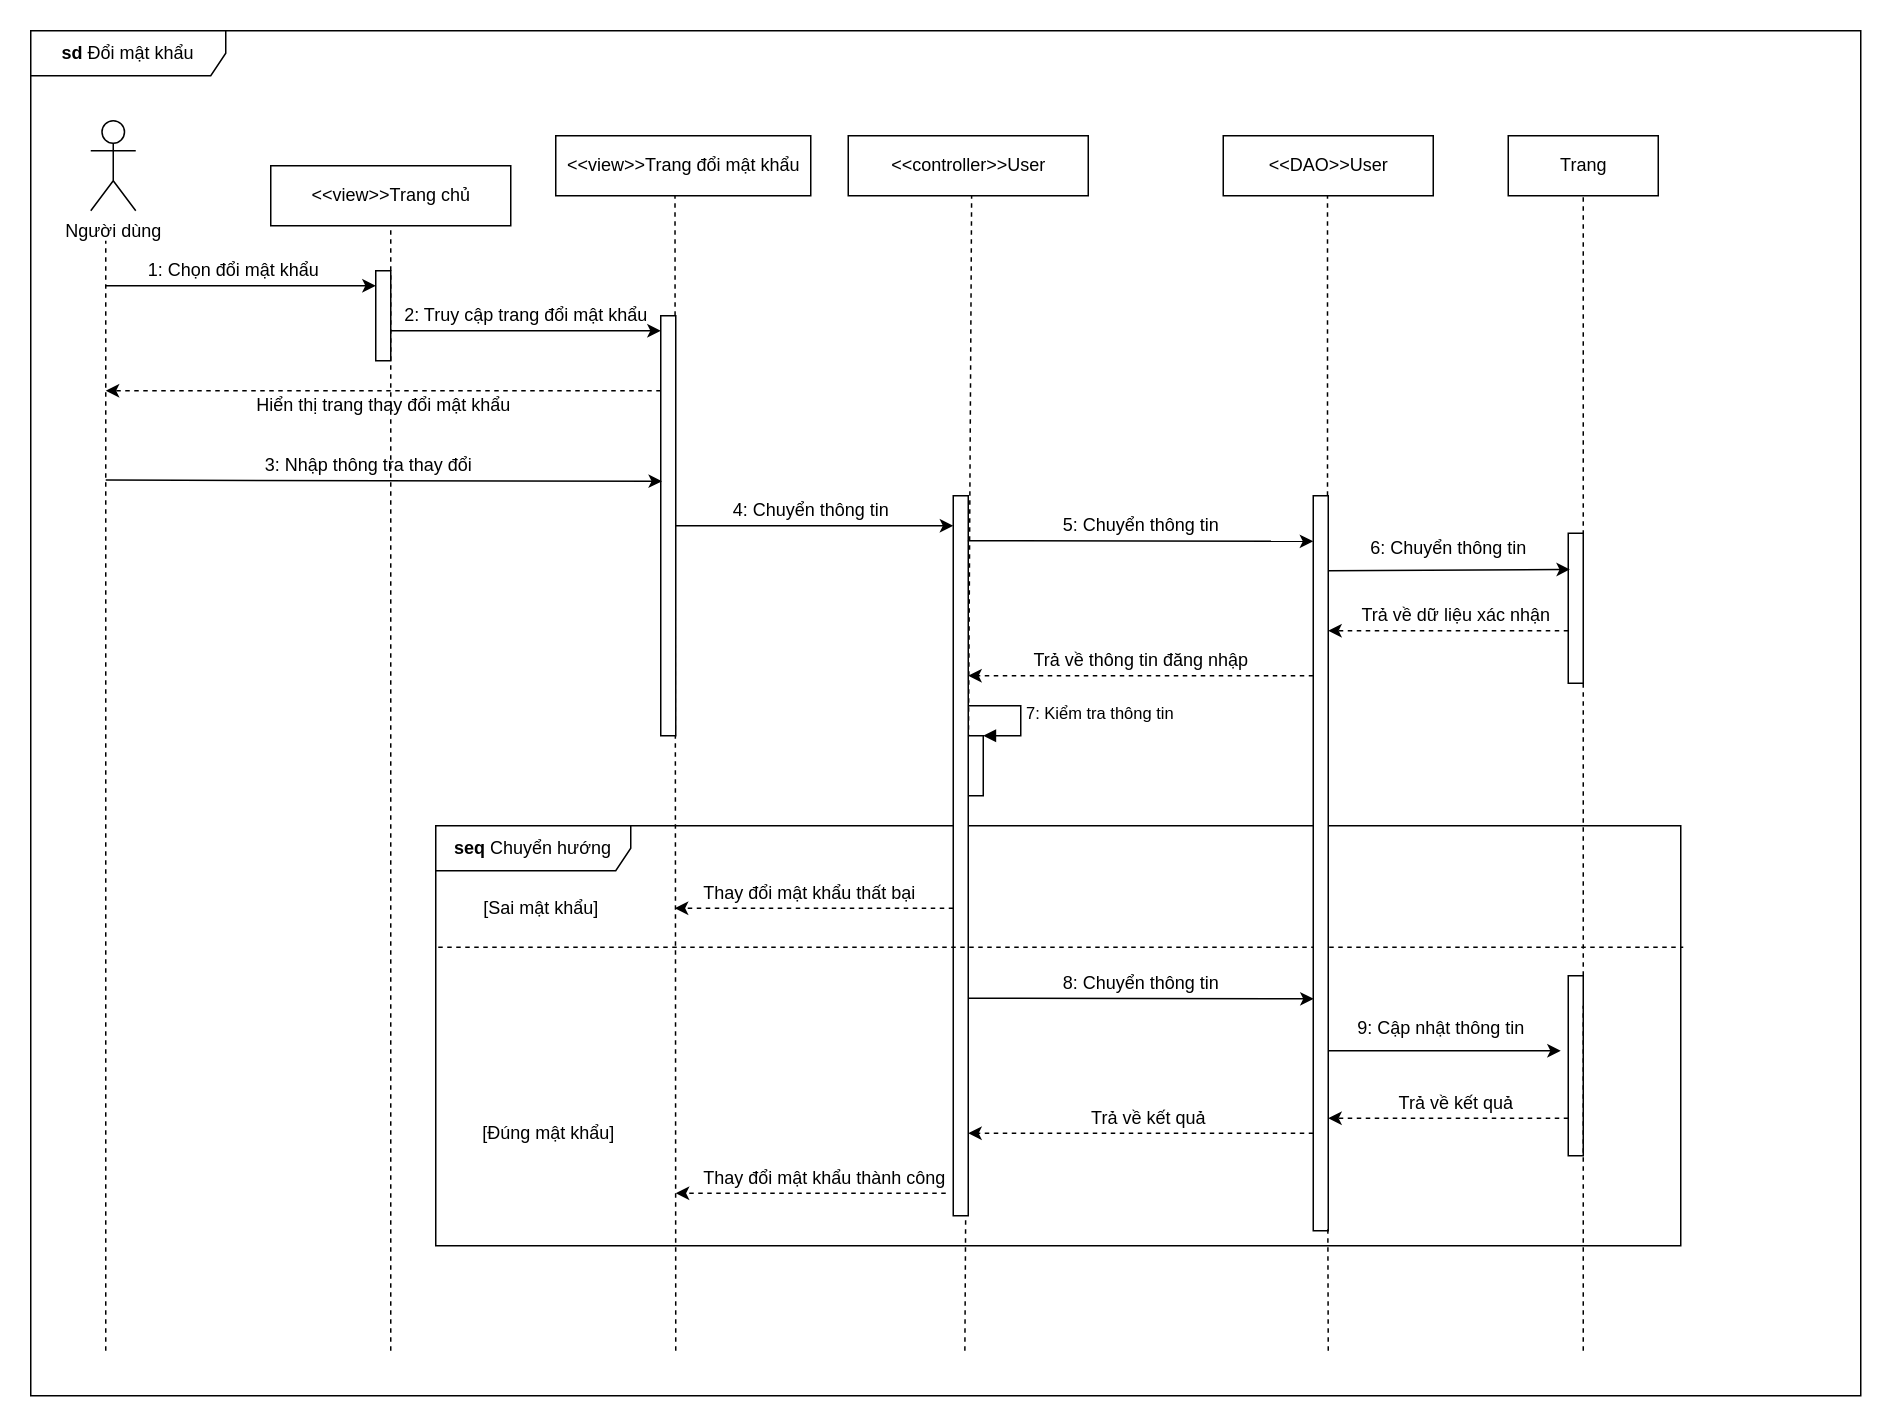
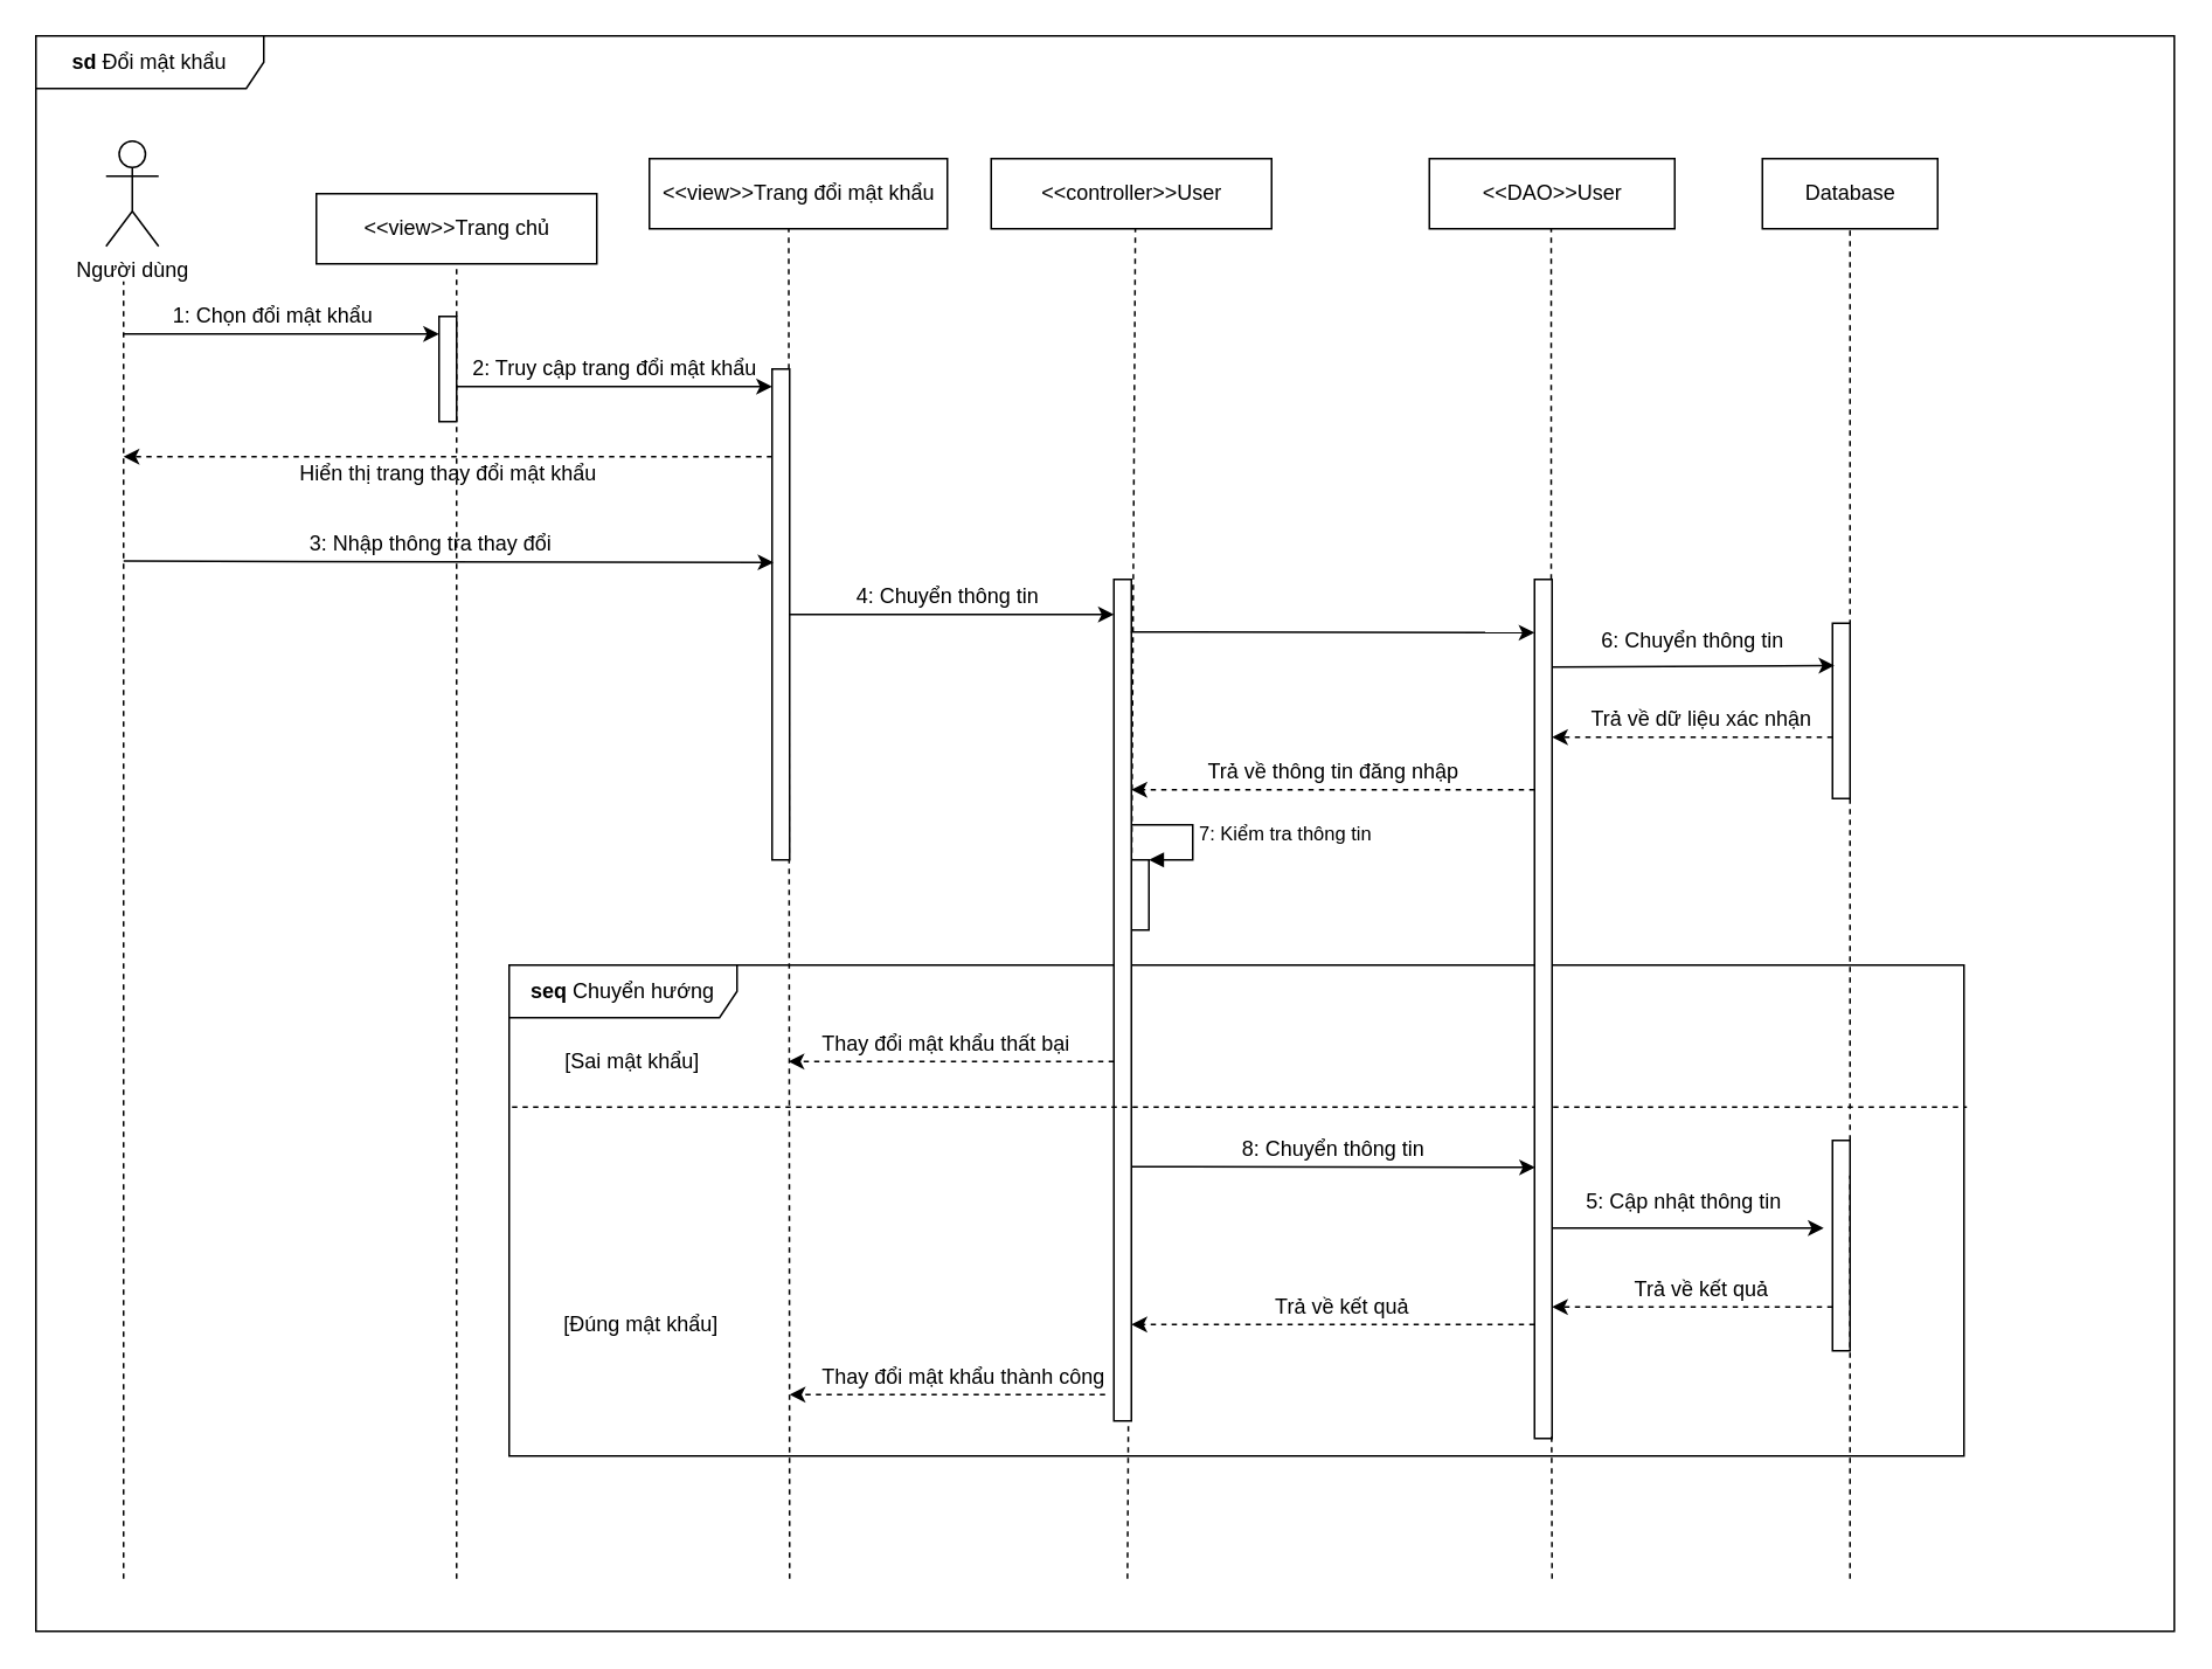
  <mxCell id="0" />
  <mxCell id="1" parent="0" />
  <mxCell id="2" value="&lt;b&gt;seq &lt;/b&gt;Chuyển hướng" style="shape=umlFrame;whiteSpace=wrap;html=1;width=130;height=30;" parent="1" vertex="1"><mxGeometry x="290" y="550" width="830" height="280" as="geometry" /></mxCell>
  <mxCell id="3" value="&lt;b&gt;sd &lt;/b&gt;Đổi mật khẩu" style="shape=umlFrame;whiteSpace=wrap;html=1;width=130;height=30;" parent="1" vertex="1"><mxGeometry x="20" y="20" width="1220" height="910" as="geometry" /></mxCell>
  <mxCell id="4" value="Người dùng" style="shape=umlActor;verticalLabelPosition=bottom;verticalAlign=top;html=1;outlineConnect=0;" parent="1" vertex="1"><mxGeometry x="60" y="80" width="30" height="60" as="geometry" /></mxCell>
  <mxCell id="5" value="&amp;lt;&amp;lt;view&amp;gt;&amp;gt;Trang chủ" style="html=1;" parent="1" vertex="1"><mxGeometry x="180" y="110" width="160" height="40" as="geometry" /></mxCell>
  <mxCell id="6" value="&amp;lt;&amp;lt;controller&amp;gt;&amp;gt;User" style="html=1;" parent="1" vertex="1"><mxGeometry x="565" y="90" width="160" height="40" as="geometry" /></mxCell>
  <mxCell id="7" value="&amp;lt;&amp;lt;DAO&amp;gt;&amp;gt;User" style="html=1;" parent="1" vertex="1"><mxGeometry x="815" y="90" width="140" height="40" as="geometry" /></mxCell>
- <mxCell id="8" value="Trang" style="html=1;" parent="1" vertex="1"><mxGeometry x="1005" y="90" width="100" height="40" as="geometry" /></mxCell>
+ <mxCell id="8" value="Database" style="html=1;" parent="1" vertex="1"><mxGeometry x="1005" y="90" width="100" height="40" as="geometry" /></mxCell>
  <mxCell id="9" value="" style="endArrow=none;dashed=1;html=1;rounded=0;" parent="1" edge="1"><mxGeometry width="50" height="50" relative="1" as="geometry"><mxPoint x="70" y="900" as="sourcePoint" /><mxPoint x="70" y="160" as="targetPoint" /></mxGeometry></mxCell>
  <mxCell id="10" value="" style="endArrow=classic;html=1;rounded=0;" parent="1" edge="1"><mxGeometry width="50" height="50" relative="1" as="geometry"><mxPoint x="70" y="190" as="sourcePoint" /><mxPoint x="250" y="190" as="targetPoint" /></mxGeometry></mxCell>
  <mxCell id="11" value="" style="endArrow=none;dashed=1;html=1;rounded=0;entryX=0.5;entryY=1;entryDx=0;entryDy=0;" parent="1" target="5" edge="1"><mxGeometry width="50" height="50" relative="1" as="geometry"><mxPoint x="260" y="900" as="sourcePoint" /><mxPoint x="300" y="180" as="targetPoint" /></mxGeometry></mxCell>
  <mxCell id="12" value="1: Chọn đổi mật khẩu" style="text;html=1;align=center;verticalAlign=middle;resizable=0;points=[];autosize=1;strokeColor=none;fillColor=none;" parent="1" vertex="1"><mxGeometry x="85" y="165" width="140" height="30" as="geometry" /></mxCell>
  <mxCell id="13" value="" style="html=1;points=[];perimeter=orthogonalPerimeter;" parent="1" vertex="1"><mxGeometry x="250" y="180" width="10" height="60" as="geometry" /></mxCell>
  <mxCell id="14" value="" style="endArrow=classic;html=1;rounded=0;" parent="1" edge="1"><mxGeometry width="50" height="50" relative="1" as="geometry"><mxPoint x="260" y="220" as="sourcePoint" /><mxPoint x="440" y="220" as="targetPoint" /></mxGeometry></mxCell>
  <mxCell id="15" value="" style="endArrow=none;dashed=1;html=1;rounded=0;entryX=0.5;entryY=1;entryDx=0;entryDy=0;" parent="1" edge="1"><mxGeometry width="50" height="50" relative="1" as="geometry"><mxPoint x="642.75" y="900" as="sourcePoint" /><mxPoint x="647.25" y="130" as="targetPoint" /></mxGeometry></mxCell>
  <mxCell id="16" value="2: Truy cập trang đổi mật khẩu" style="text;html=1;align=center;verticalAlign=middle;resizable=0;points=[];autosize=1;strokeColor=none;fillColor=none;" parent="1" vertex="1"><mxGeometry x="255" y="195" width="190" height="30" as="geometry" /></mxCell>
  <mxCell id="17" value="" style="endArrow=none;dashed=1;html=1;rounded=0;entryX=0.5;entryY=1;entryDx=0;entryDy=0;startArrow=none;" parent="1" source="38" edge="1"><mxGeometry width="50" height="50" relative="1" as="geometry"><mxPoint x="884.5" y="620" as="sourcePoint" /><mxPoint x="884.5" y="130" as="targetPoint" /></mxGeometry></mxCell>
  <mxCell id="18" value="" style="endArrow=none;dashed=1;html=1;rounded=0;entryX=0.5;entryY=1;entryDx=0;entryDy=0;startArrow=none;" parent="1" source="47" target="8" edge="1"><mxGeometry width="50" height="50" relative="1" as="geometry"><mxPoint x="1055" y="900" as="sourcePoint" /><mxPoint x="1105" y="250" as="targetPoint" /></mxGeometry></mxCell>
  <mxCell id="19" value="" style="endArrow=classic;html=1;rounded=0;dashed=1;" parent="1" edge="1"><mxGeometry width="50" height="50" relative="1" as="geometry"><mxPoint x="1045" y="420" as="sourcePoint" /><mxPoint x="885" y="420" as="targetPoint" /></mxGeometry></mxCell>
  <mxCell id="20" value="" style="endArrow=classic;html=1;rounded=0;dashed=1;" parent="1" edge="1"><mxGeometry width="50" height="50" relative="1" as="geometry"><mxPoint x="875" y="450" as="sourcePoint" /><mxPoint x="645" y="450" as="targetPoint" /></mxGeometry></mxCell>
  <mxCell id="21" value="Trả về thông tin đăng nhập" style="text;html=1;align=center;verticalAlign=middle;resizable=0;points=[];autosize=1;strokeColor=none;fillColor=none;" parent="1" vertex="1"><mxGeometry x="675" y="425" width="170" height="30" as="geometry" /></mxCell>
  <mxCell id="22" value="" style="html=1;points=[];perimeter=orthogonalPerimeter;" parent="1" vertex="1"><mxGeometry x="645" y="490" width="10" height="40" as="geometry" /></mxCell>
  <mxCell id="23" value="7: Kiểm tra thông tin" style="edgeStyle=orthogonalEdgeStyle;html=1;align=left;spacingLeft=2;endArrow=block;rounded=0;entryX=1;entryY=0;" parent="1" target="22" edge="1"><mxGeometry relative="1" as="geometry"><mxPoint x="645" y="470" as="sourcePoint" /><Array as="points"><mxPoint x="680" y="470" /></Array></mxGeometry></mxCell>
  <mxCell id="24" value="" style="html=1;points=[];perimeter=orthogonalPerimeter;" parent="1" vertex="1"><mxGeometry x="635" y="330" width="10" height="480" as="geometry" /></mxCell>
  <mxCell id="25" value="" style="html=1;points=[];perimeter=orthogonalPerimeter;" parent="1" vertex="1"><mxGeometry x="1045" y="355" width="10" height="100" as="geometry" /></mxCell>
  <mxCell id="26" value="&amp;lt;&amp;lt;view&amp;gt;&amp;gt;Trang đổi mật khẩu" style="html=1;" parent="1" vertex="1"><mxGeometry x="370" y="90" width="170" height="40" as="geometry" /></mxCell>
  <mxCell id="27" value="" style="endArrow=none;dashed=1;html=1;rounded=0;entryX=0.5;entryY=1;entryDx=0;entryDy=0;" parent="1" edge="1"><mxGeometry width="50" height="50" relative="1" as="geometry"><mxPoint x="450" y="900" as="sourcePoint" /><mxPoint x="449.5" y="130" as="targetPoint" /></mxGeometry></mxCell>
  <mxCell id="28" value="" style="endArrow=none;dashed=1;html=1;rounded=0;exitX=0.002;exitY=0.289;exitDx=0;exitDy=0;exitPerimeter=0;entryX=1.002;entryY=0.289;entryDx=0;entryDy=0;entryPerimeter=0;" parent="1" source="2" target="2" edge="1"><mxGeometry width="50" height="50" relative="1" as="geometry"><mxPoint x="200" y="560" as="sourcePoint" /><mxPoint x="660" y="820" as="targetPoint" /></mxGeometry></mxCell>
  <mxCell id="29" value="[Đúng mật khẩu]" style="text;html=1;align=center;verticalAlign=middle;resizable=0;points=[];autosize=1;strokeColor=none;fillColor=none;" parent="1" vertex="1"><mxGeometry x="310" y="740" width="110" height="30" as="geometry" /></mxCell>
  <mxCell id="30" value="[Sai mật khẩu]" style="text;html=1;align=center;verticalAlign=middle;resizable=0;points=[];autosize=1;strokeColor=none;fillColor=none;" parent="1" vertex="1"><mxGeometry x="310" y="590" width="100" height="30" as="geometry" /></mxCell>
  <mxCell id="31" value="" style="html=1;points=[];perimeter=orthogonalPerimeter;" parent="1" vertex="1"><mxGeometry x="440" y="210" width="10" height="280" as="geometry" /></mxCell>
  <mxCell id="32" value="" style="endArrow=classic;html=1;rounded=0;dashed=1;" parent="1" edge="1"><mxGeometry width="50" height="50" relative="1" as="geometry"><mxPoint x="440" y="260" as="sourcePoint" /><mxPoint x="70" y="260" as="targetPoint" /></mxGeometry></mxCell>
  <mxCell id="33" value="Hiển thị trang thay đổi mật khẩu" style="text;html=1;align=center;verticalAlign=middle;resizable=0;points=[];autosize=1;strokeColor=none;fillColor=none;" parent="1" vertex="1"><mxGeometry x="160" y="255" width="190" height="30" as="geometry" /></mxCell>
  <mxCell id="34" value="" style="endArrow=classic;html=1;rounded=0;entryX=0.083;entryY=0.394;entryDx=0;entryDy=0;entryPerimeter=0;" parent="1" target="31" edge="1"><mxGeometry width="50" height="50" relative="1" as="geometry"><mxPoint x="70" y="319.57" as="sourcePoint" /><mxPoint x="250" y="319.57" as="targetPoint" /></mxGeometry></mxCell>
  <mxCell id="35" value="3: Nhập thông tra thay đổi" style="text;html=1;align=center;verticalAlign=middle;resizable=0;points=[];autosize=1;strokeColor=none;fillColor=none;" parent="1" vertex="1"><mxGeometry x="165" y="295" width="160" height="30" as="geometry" /></mxCell>
  <mxCell id="36" value="" style="endArrow=classic;html=1;rounded=0;" parent="1" target="24" edge="1"><mxGeometry width="50" height="50" relative="1" as="geometry"><mxPoint x="450" y="350" as="sourcePoint" /><mxPoint x="620" y="350.43" as="targetPoint" /></mxGeometry></mxCell>
  <mxCell id="37" value="4: Chuyển thông tin" style="text;html=1;align=center;verticalAlign=middle;resizable=0;points=[];autosize=1;strokeColor=none;fillColor=none;" parent="1" vertex="1"><mxGeometry x="475" y="325" width="130" height="30" as="geometry" /></mxCell>
  <mxCell id="38" value="" style="html=1;points=[];perimeter=orthogonalPerimeter;" parent="1" vertex="1"><mxGeometry x="875" y="330" width="10" height="490" as="geometry" /></mxCell>
  <mxCell id="39" value="" style="endArrow=none;dashed=1;html=1;rounded=0;entryX=0.973;entryY=0.993;entryDx=0;entryDy=0;entryPerimeter=0;" parent="1" target="38" edge="1"><mxGeometry width="50" height="50" relative="1" as="geometry"><mxPoint x="885" y="900" as="sourcePoint" /><mxPoint x="884.5" y="130" as="targetPoint" /></mxGeometry></mxCell>
  <mxCell id="40" value="" style="endArrow=classic;html=1;rounded=0;entryX=0.03;entryY=0.19;entryDx=0;entryDy=0;entryPerimeter=0;" parent="1" edge="1"><mxGeometry width="50" height="50" relative="1" as="geometry"><mxPoint x="644.7" y="360" as="sourcePoint" /><mxPoint x="875" y="360.4" as="targetPoint" /></mxGeometry></mxCell>
- <mxCell id="41" value="5: Chuyển thông tin" style="text;html=1;align=center;verticalAlign=middle;resizable=0;points=[];autosize=1;strokeColor=none;fillColor=none;" parent="1" vertex="1"><mxGeometry x="695" y="335" width="130" height="30" as="geometry" /></mxCell>
  <mxCell id="42" value="" style="endArrow=classic;html=1;rounded=0;entryX=0.114;entryY=0.241;entryDx=0;entryDy=0;entryPerimeter=0;" parent="1" target="25" edge="1"><mxGeometry width="50" height="50" relative="1" as="geometry"><mxPoint x="885" y="380" as="sourcePoint" /><mxPoint x="1115.3" y="380.4" as="targetPoint" /></mxGeometry></mxCell>
  <mxCell id="43" value="6: Chuyển thông tin" style="text;html=1;align=center;verticalAlign=middle;resizable=0;points=[];autosize=1;strokeColor=none;fillColor=none;" parent="1" vertex="1"><mxGeometry x="900" y="350" width="130" height="30" as="geometry" /></mxCell>
  <mxCell id="44" value="Trả về dữ liệu xác nhận" style="text;html=1;align=center;verticalAlign=middle;resizable=0;points=[];autosize=1;strokeColor=none;fillColor=none;" parent="1" vertex="1"><mxGeometry x="895" y="395" width="150" height="30" as="geometry" /></mxCell>
  <mxCell id="45" value="" style="endArrow=classic;html=1;rounded=0;dashed=1;exitX=0.064;exitY=0.552;exitDx=0;exitDy=0;exitPerimeter=0;" parent="1" edge="1"><mxGeometry width="50" height="50" relative="1" as="geometry"><mxPoint x="635" y="604.96" as="sourcePoint" /><mxPoint x="449.36" y="605" as="targetPoint" /></mxGeometry></mxCell>
  <mxCell id="46" value="Thay đổi mật khẩu thất bại" style="text;html=1;align=center;verticalAlign=middle;resizable=0;points=[];autosize=1;strokeColor=none;fillColor=none;" parent="1" vertex="1"><mxGeometry x="459.36" y="580" width="160" height="30" as="geometry" /></mxCell>
  <mxCell id="47" value="" style="html=1;points=[];perimeter=orthogonalPerimeter;" parent="1" vertex="1"><mxGeometry x="1045" y="650" width="10" height="120" as="geometry" /></mxCell>
  <mxCell id="48" value="" style="endArrow=none;dashed=1;html=1;rounded=0;" parent="1" edge="1"><mxGeometry width="50" height="50" relative="1" as="geometry"><mxPoint x="1055" y="900" as="sourcePoint" /><mxPoint x="1055" y="670" as="targetPoint" /></mxGeometry></mxCell>
  <mxCell id="49" value="" style="endArrow=classic;html=1;rounded=0;entryX=0.03;entryY=0.19;entryDx=0;entryDy=0;entryPerimeter=0;" parent="1" edge="1"><mxGeometry width="50" height="50" relative="1" as="geometry"><mxPoint x="645" y="665" as="sourcePoint" /><mxPoint x="875.3" y="665.4" as="targetPoint" /></mxGeometry></mxCell>
  <mxCell id="50" value="8: Chuyển thông tin" style="text;html=1;align=center;verticalAlign=middle;resizable=0;points=[];autosize=1;strokeColor=none;fillColor=none;" parent="1" vertex="1"><mxGeometry x="695.3" y="640" width="130" height="30" as="geometry" /></mxCell>
  <mxCell id="51" value="" style="endArrow=classic;html=1;rounded=0;" parent="1" edge="1"><mxGeometry width="50" height="50" relative="1" as="geometry"><mxPoint x="885" y="700" as="sourcePoint" /><mxPoint x="1040" y="700" as="targetPoint" /></mxGeometry></mxCell>
- <mxCell id="52" value="9: Cập nhật thông tin" style="text;html=1;align=center;verticalAlign=middle;resizable=0;points=[];autosize=1;strokeColor=none;fillColor=none;" parent="1" vertex="1"><mxGeometry x="895" y="670" width="130" height="30" as="geometry" /></mxCell>
+ <mxCell id="52" value="5: Cập nhật thông tin" style="text;html=1;align=center;verticalAlign=middle;resizable=0;points=[];autosize=1;strokeColor=none;fillColor=none;" parent="1" vertex="1"><mxGeometry x="895" y="670" width="130" height="30" as="geometry" /></mxCell>
  <mxCell id="53" value="" style="endArrow=classic;html=1;rounded=0;dashed=1;" parent="1" edge="1"><mxGeometry width="50" height="50" relative="1" as="geometry"><mxPoint x="1045" y="745" as="sourcePoint" /><mxPoint x="885" y="745" as="targetPoint" /></mxGeometry></mxCell>
  <mxCell id="54" value="Trả về kết quả" style="text;html=1;align=center;verticalAlign=middle;resizable=0;points=[];autosize=1;strokeColor=none;fillColor=none;" parent="1" vertex="1"><mxGeometry x="920" y="720" width="100" height="30" as="geometry" /></mxCell>
  <mxCell id="55" value="" style="endArrow=classic;html=1;rounded=0;dashed=1;" parent="1" source="38" edge="1"><mxGeometry width="50" height="50" relative="1" as="geometry"><mxPoint x="805" y="755" as="sourcePoint" /><mxPoint x="645" y="755" as="targetPoint" /></mxGeometry></mxCell>
  <mxCell id="56" value="Trả về kết quả" style="text;html=1;align=center;verticalAlign=middle;resizable=0;points=[];autosize=1;strokeColor=none;fillColor=none;" parent="1" vertex="1"><mxGeometry x="715" y="730" width="100" height="30" as="geometry" /></mxCell>
  <mxCell id="57" value="" style="endArrow=classic;html=1;rounded=0;dashed=1;" parent="1" edge="1"><mxGeometry width="50" height="50" relative="1" as="geometry"><mxPoint x="630" y="795" as="sourcePoint" /><mxPoint x="450" y="795" as="targetPoint" /></mxGeometry></mxCell>
  <mxCell id="58" value="Thay đổi mật khẩu thành công" style="text;html=1;align=center;verticalAlign=middle;resizable=0;points=[];autosize=1;strokeColor=none;fillColor=none;" parent="1" vertex="1"><mxGeometry x="459.36" y="770" width="180" height="30" as="geometry" /></mxCell>
